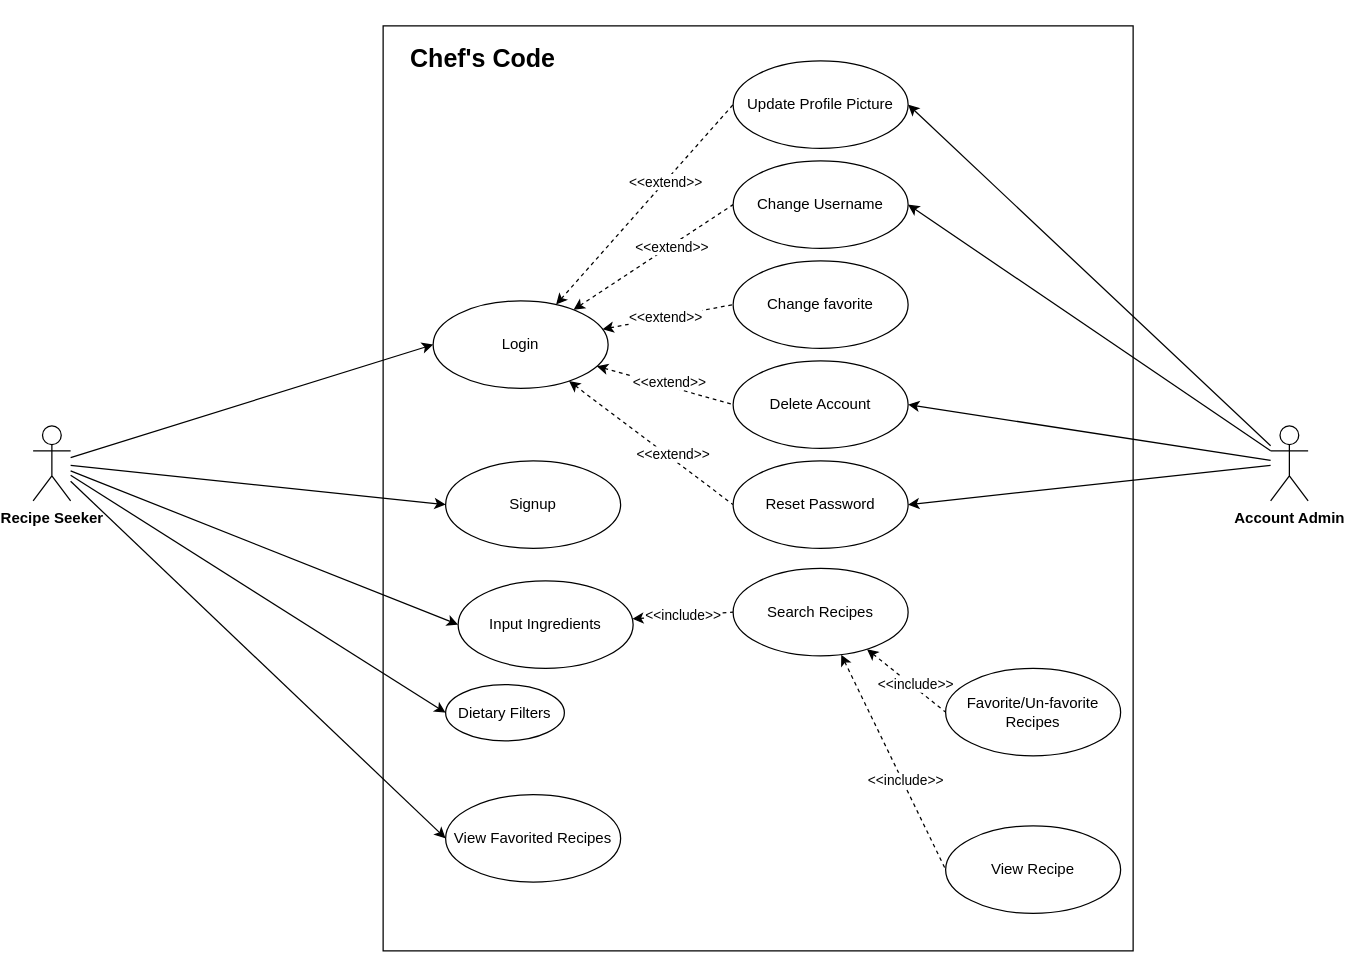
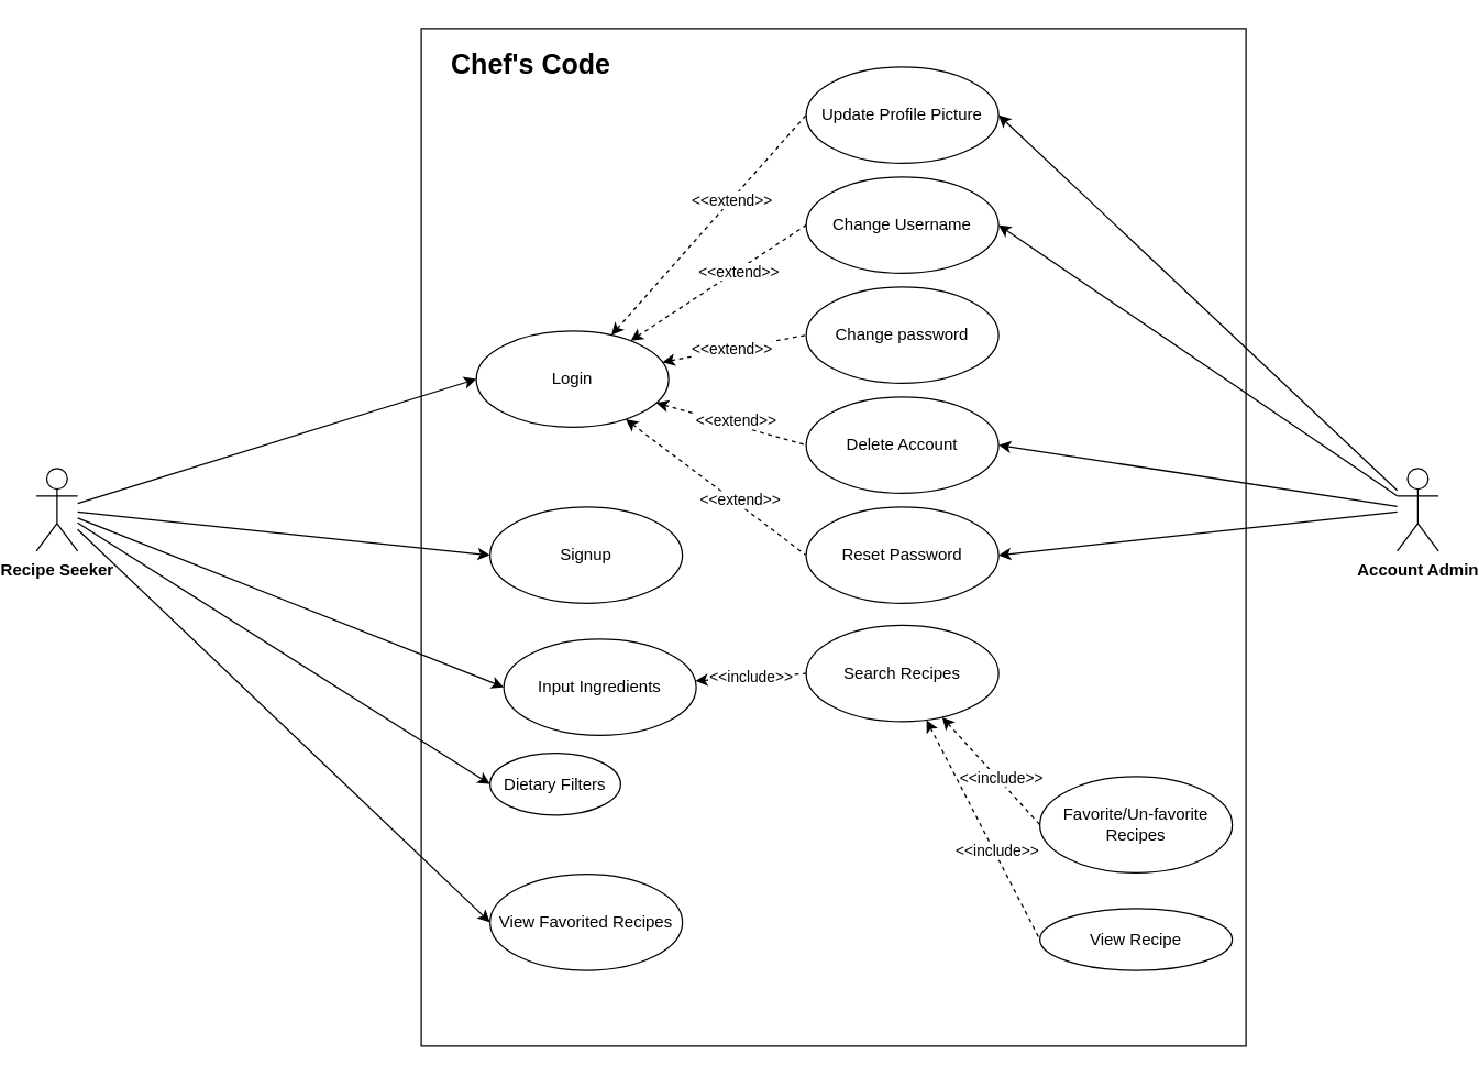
  <mxCell id="0" />
  <mxCell id="1" parent="0" />
  <mxCell id="2" value="" style="rounded=0;whiteSpace=wrap;html=1;" parent="1" vertex="1"><mxGeometry x="300" y="20" width="600" height="740" as="geometry" /></mxCell>
  <mxCell id="3" style="rounded=0;orthogonalLoop=1;jettySize=auto;html=1;entryX=0;entryY=0.5;entryDx=0;entryDy=0;strokeColor=default;" parent="1" source="8" target="19" edge="1"><mxGeometry relative="1" as="geometry" /></mxCell>
  <mxCell id="4" style="rounded=0;orthogonalLoop=1;jettySize=auto;html=1;entryX=0;entryY=0.5;entryDx=0;entryDy=0;" parent="1" source="8" target="20" edge="1"><mxGeometry relative="1" as="geometry" /></mxCell>
  <mxCell id="5" style="rounded=0;orthogonalLoop=1;jettySize=auto;html=1;entryX=0;entryY=0.5;entryDx=0;entryDy=0;" parent="1" source="8" target="42" edge="1"><mxGeometry relative="1" as="geometry"><mxPoint x="330" y="570" as="targetPoint" /></mxGeometry></mxCell>
  <mxCell id="6" style="rounded=0;orthogonalLoop=1;jettySize=auto;html=1;entryX=0;entryY=0.5;entryDx=0;entryDy=0;" parent="1" source="8" target="26" edge="1"><mxGeometry relative="1" as="geometry" /></mxCell>
  <mxCell id="7" style="rounded=0;orthogonalLoop=1;jettySize=auto;html=1;entryX=0;entryY=0.5;entryDx=0;entryDy=0;" parent="1" source="8" target="29" edge="1"><mxGeometry relative="1" as="geometry" /></mxCell>
  <mxCell id="8" value="&lt;strong&gt;Recipe Seeker&lt;/strong&gt;" style="shape=umlActor;verticalLabelPosition=bottom;verticalAlign=top;html=1;outlineConnect=0;fontSize=12;" parent="1" vertex="1"><mxGeometry x="20" y="340" width="30" height="60" as="geometry" /></mxCell>
  <mxCell id="9" style="rounded=0;orthogonalLoop=1;jettySize=auto;html=1;entryX=0;entryY=0.5;entryDx=0;entryDy=0;dashed=1;endArrow=none;startFill=1;startArrow=classic;" parent="1" source="19" target="30" edge="1"><mxGeometry relative="1" as="geometry" /></mxCell>
  <mxCell id="10" value="&amp;lt;&amp;lt;extend&amp;gt;&amp;gt;" style="edgeLabel;html=1;align=center;verticalAlign=middle;resizable=0;points=[];" parent="9" vertex="1" connectable="0"><mxGeometry x="0.226" relative="1" as="geometry"><mxPoint as="offset" /></mxGeometry></mxCell>
  <mxCell id="11" style="rounded=0;orthogonalLoop=1;jettySize=auto;html=1;entryX=0;entryY=0.5;entryDx=0;entryDy=0;dashed=1;endArrow=none;startFill=1;startArrow=classic;" parent="1" source="19" target="31" edge="1"><mxGeometry relative="1" as="geometry" /></mxCell>
  <mxCell id="12" value="&amp;lt;&amp;lt;extend&amp;gt;&amp;gt;" style="edgeLabel;html=1;align=center;verticalAlign=middle;resizable=0;points=[];" parent="11" vertex="1" connectable="0"><mxGeometry x="0.22" y="-1" relative="1" as="geometry"><mxPoint as="offset" /></mxGeometry></mxCell>
  <mxCell id="13" style="rounded=0;orthogonalLoop=1;jettySize=auto;html=1;entryX=0;entryY=0.5;entryDx=0;entryDy=0;dashed=1;endArrow=none;startFill=1;startArrow=classic;" parent="1" source="19" target="32" edge="1"><mxGeometry relative="1" as="geometry" /></mxCell>
  <mxCell id="14" value="&amp;lt;&amp;lt;extend&amp;gt;&amp;gt;" style="edgeLabel;html=1;align=center;verticalAlign=middle;resizable=0;points=[];" parent="13" vertex="1" connectable="0"><mxGeometry x="-0.035" y="1" relative="1" as="geometry"><mxPoint as="offset" /></mxGeometry></mxCell>
  <mxCell id="15" style="rounded=0;orthogonalLoop=1;jettySize=auto;html=1;entryX=0;entryY=0.5;entryDx=0;entryDy=0;dashed=1;endArrow=none;startFill=1;startArrow=classic;" parent="1" source="19" target="33" edge="1"><mxGeometry relative="1" as="geometry" /></mxCell>
  <mxCell id="16" value="&amp;lt;&amp;lt;extend&amp;gt;&amp;gt;" style="edgeLabel;html=1;align=center;verticalAlign=middle;resizable=0;points=[];" parent="15" vertex="1" connectable="0"><mxGeometry x="0.04" y="4" relative="1" as="geometry"><mxPoint as="offset" /></mxGeometry></mxCell>
  <mxCell id="17" style="rounded=0;orthogonalLoop=1;jettySize=auto;html=1;entryX=0;entryY=0.5;entryDx=0;entryDy=0;dashed=1;endArrow=none;startFill=1;startArrow=classic;" parent="1" source="19" target="34" edge="1"><mxGeometry relative="1" as="geometry" /></mxCell>
  <mxCell id="18" value="&amp;lt;&amp;lt;extend&amp;gt;&amp;gt;" style="edgeLabel;html=1;align=center;verticalAlign=middle;resizable=0;points=[];" parent="17" vertex="1" connectable="0"><mxGeometry x="0.235" y="3" relative="1" as="geometry"><mxPoint as="offset" /></mxGeometry></mxCell>
  <mxCell id="19" value="Login" style="ellipse;whiteSpace=wrap;html=1;" parent="1" vertex="1"><mxGeometry x="340" y="240" width="140" height="70" as="geometry" /></mxCell>
  <mxCell id="20" value="Signup" style="ellipse;whiteSpace=wrap;html=1;" parent="1" vertex="1"><mxGeometry x="350" y="368" width="140" height="70" as="geometry" /></mxCell>
  <mxCell id="21" style="rounded=0;orthogonalLoop=1;jettySize=auto;html=1;entryX=0;entryY=0.5;entryDx=0;entryDy=0;startArrow=classic;startFill=1;endArrow=none;dashed=1;" parent="1" source="25" target="27" edge="1"><mxGeometry relative="1" as="geometry" /></mxCell>
  <mxCell id="22" value="&amp;lt;&amp;lt;include&amp;gt;&amp;gt;" style="edgeLabel;html=1;align=center;verticalAlign=middle;resizable=0;points=[];" parent="21" vertex="1" connectable="0"><mxGeometry x="0.163" y="2" relative="1" as="geometry"><mxPoint as="offset" /></mxGeometry></mxCell>
  <mxCell id="23" style="rounded=0;orthogonalLoop=1;jettySize=auto;html=1;entryX=0;entryY=0.5;entryDx=0;entryDy=0;startArrow=classic;startFill=1;endArrow=none;dashed=1;" parent="1" source="25" target="28" edge="1"><mxGeometry relative="1" as="geometry" /></mxCell>
  <mxCell id="24" value="&amp;lt;&amp;lt;include&amp;gt;&amp;gt;" style="edgeLabel;html=1;align=center;verticalAlign=middle;resizable=0;points=[];" parent="23" vertex="1" connectable="0"><mxGeometry x="0.186" y="2" relative="1" as="geometry"><mxPoint as="offset" /></mxGeometry></mxCell>
  <mxCell id="25" value="Search Recipes" style="ellipse;whiteSpace=wrap;html=1;" parent="1" vertex="1"><mxGeometry x="580" y="454" width="140" height="70" as="geometry" /></mxCell>
  <mxCell id="26" value="Dietary Filters" style="ellipse;whiteSpace=wrap;html=1;" parent="1" vertex="1"><mxGeometry x="350" y="547" width="95" height="45" as="geometry" /></mxCell>
- <mxCell id="27" value="Favorite/Un-favorite Recipes" style="ellipse;whiteSpace=wrap;html=1;" parent="1" vertex="1"><mxGeometry x="750" y="534" width="140" height="70" as="geometry" /></mxCell>
- <mxCell id="28" value="View Recipe" style="ellipse;whiteSpace=wrap;html=1;" parent="1" vertex="1"><mxGeometry x="750" y="660" width="140" height="70" as="geometry" /></mxCell>
+ <mxCell id="27" value="Favorite/Un-favorite Recipes" style="ellipse;whiteSpace=wrap;html=1;" parent="1" vertex="1"><mxGeometry x="750" y="564" width="140" height="70" as="geometry" /></mxCell>
+ <mxCell id="28" value="View Recipe" style="ellipse;whiteSpace=wrap;html=1;" parent="1" vertex="1"><mxGeometry x="750" y="660" width="140" height="45" as="geometry" /></mxCell>
  <mxCell id="29" value="View Favorited Recipes" style="ellipse;whiteSpace=wrap;html=1;" parent="1" vertex="1"><mxGeometry x="350" y="635" width="140" height="70" as="geometry" /></mxCell>
  <mxCell id="30" value="Update Profile Picture" style="ellipse;whiteSpace=wrap;html=1;" parent="1" vertex="1"><mxGeometry x="580" y="48" width="140" height="70" as="geometry" /></mxCell>
  <mxCell id="31" value="Change Username" style="ellipse;whiteSpace=wrap;html=1;" parent="1" vertex="1"><mxGeometry x="580" y="128" width="140" height="70" as="geometry" /></mxCell>
- <mxCell id="32" value="Change favorite" style="ellipse;whiteSpace=wrap;html=1;" parent="1" vertex="1"><mxGeometry x="580" y="208" width="140" height="70" as="geometry" /></mxCell>
+ <mxCell id="32" value="Change password" style="ellipse;whiteSpace=wrap;html=1;" parent="1" vertex="1"><mxGeometry x="580" y="208" width="140" height="70" as="geometry" /></mxCell>
  <mxCell id="33" value="Delete Account" style="ellipse;whiteSpace=wrap;html=1;" parent="1" vertex="1"><mxGeometry x="580" y="288" width="140" height="70" as="geometry" /></mxCell>
  <mxCell id="34" value="Reset Password" style="ellipse;whiteSpace=wrap;html=1;" parent="1" vertex="1"><mxGeometry x="580" y="368" width="140" height="70" as="geometry" /></mxCell>
  <mxCell id="35" style="rounded=0;orthogonalLoop=1;jettySize=auto;html=1;entryX=1;entryY=0.5;entryDx=0;entryDy=0;" parent="1" source="39" target="30" edge="1"><mxGeometry relative="1" as="geometry" /></mxCell>
  <mxCell id="36" style="rounded=0;orthogonalLoop=1;jettySize=auto;html=1;entryX=1;entryY=0.5;entryDx=0;entryDy=0;" parent="1" source="39" target="31" edge="1"><mxGeometry relative="1" as="geometry" /></mxCell>
  <mxCell id="37" style="rounded=0;orthogonalLoop=1;jettySize=auto;html=1;entryX=1;entryY=0.5;entryDx=0;entryDy=0;" parent="1" source="39" target="33" edge="1"><mxGeometry relative="1" as="geometry" /></mxCell>
  <mxCell id="38" style="rounded=0;orthogonalLoop=1;jettySize=auto;html=1;entryX=1;entryY=0.5;entryDx=0;entryDy=0;" parent="1" source="39" target="34" edge="1"><mxGeometry relative="1" as="geometry" /></mxCell>
  <mxCell id="39" value="&lt;strong&gt;Account Admin&lt;/strong&gt;" style="shape=umlActor;verticalLabelPosition=bottom;verticalAlign=top;html=1;outlineConnect=0;" parent="1" vertex="1"><mxGeometry x="1010" y="340" width="30" height="60" as="geometry" /></mxCell>
  <mxCell id="40" style="rounded=0;orthogonalLoop=1;jettySize=auto;html=1;entryX=0;entryY=0.5;entryDx=0;entryDy=0;endArrow=none;startFill=1;startArrow=classic;dashed=1;" parent="1" source="42" target="25" edge="1"><mxGeometry relative="1" as="geometry" /></mxCell>
  <mxCell id="41" value="&amp;lt;&amp;lt;include&amp;gt;&amp;gt;" style="edgeLabel;html=1;align=center;verticalAlign=middle;resizable=0;points=[];" parent="40" vertex="1" connectable="0"><mxGeometry x="-0.011" relative="1" as="geometry"><mxPoint as="offset" /></mxGeometry></mxCell>
  <mxCell id="42" value="Input Ingredients" style="ellipse;whiteSpace=wrap;html=1;" parent="1" vertex="1"><mxGeometry x="360" y="464" width="140" height="70" as="geometry" /></mxCell>
  <mxCell id="43" value="Chef's Code" style="text;html=1;align=center;verticalAlign=middle;whiteSpace=wrap;rounded=0;fontStyle=1;fontSize=20;" parent="1" vertex="1"><mxGeometry x="310" y="30" width="140" height="30" as="geometry" /></mxCell>
